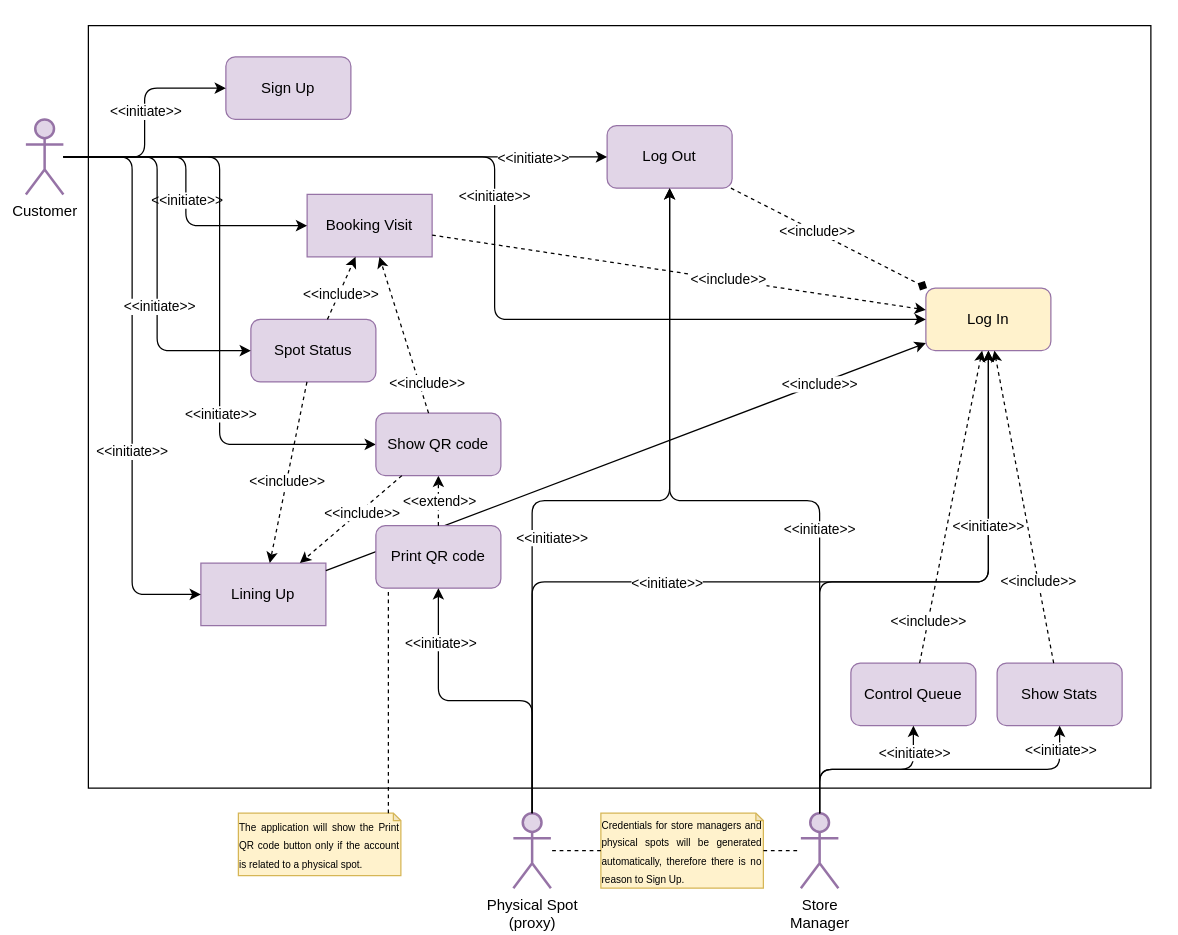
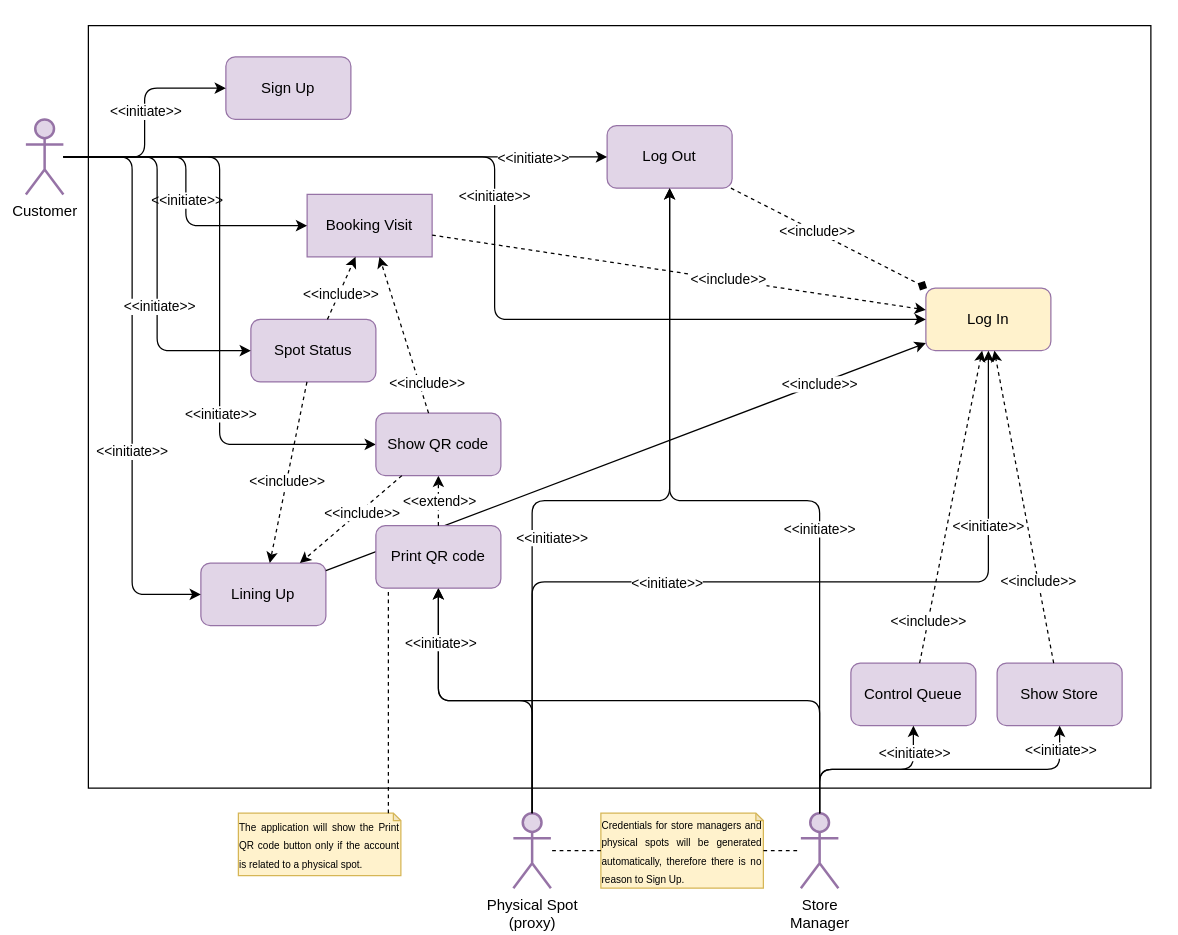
  <mxCell id="0" />
  <mxCell id="1" parent="0" />
  <mxCell id="2" value="Customer" style="shape=umlActor;verticalLabelPosition=bottom;verticalAlign=top;html=1;outlineConnect=0;strokeWidth=2;fillColor=#e1d5e7;strokeColor=#9673a6;" parent="1" vertex="1"><mxGeometry x="20" y="95" width="30" height="60" as="geometry" /></mxCell>
  <mxCell id="3" value="&lt;span style=&quot;font-size: 11px ; background-color: rgb(255 , 255 , 255)&quot;&gt;&lt;br&gt;&lt;/span&gt;" style="whiteSpace=wrap;html=1;" parent="1" vertex="1"><mxGeometry x="70" y="20" width="850" height="610" as="geometry" /></mxCell>
- <mxCell id="4" value="Lining Up" style="whiteSpace=wrap;html=1;fillColor=#e1d5e7;strokeColor=#9673a6;shadow=0;sketch=0;rounded=0;" parent="1" vertex="1"><mxGeometry x="160" y="450" width="100" height="50" as="geometry" /></mxCell>
+ <mxCell id="4" value="Lining Up" style="rounded=1;whiteSpace=wrap;html=1;fillColor=#e1d5e7;strokeColor=#9673a6;rounded=1;shadow=0;sketch=0;" parent="1" vertex="1"><mxGeometry x="160" y="450" width="100" height="50" as="geometry" /></mxCell>
  <mxCell id="5" value="Booking Visit" style="whiteSpace=wrap;html=1;fillColor=#e1d5e7;strokeColor=#9673a6;shadow=0;sketch=0;rounded=0;" parent="1" vertex="1"><mxGeometry x="245" y="155" width="100" height="50" as="geometry" /></mxCell>
  <mxCell id="6" value="Sign Up" style="rounded=1;whiteSpace=wrap;html=1;fillColor=#e1d5e7;strokeColor=#9673a6;shadow=0;sketch=0;" parent="1" vertex="1"><mxGeometry x="180" y="45" width="100" height="50" as="geometry" /></mxCell>
  <mxCell id="7" value="Log In" style="rounded=1;whiteSpace=wrap;html=1;fillColor=#fff2cc;strokeColor=#9673a6;rounded=1;shadow=0;sketch=0;" parent="1" vertex="1"><mxGeometry x="740" y="230" width="100" height="50" as="geometry" /></mxCell>
  <mxCell id="8" value="Log Out" style="rounded=1;whiteSpace=wrap;html=1;fillColor=#e1d5e7;strokeColor=#9673a6;rounded=1;shadow=0;sketch=0;" parent="1" vertex="1"><mxGeometry x="485" y="100" width="100" height="50" as="geometry" /></mxCell>
  <mxCell id="9" value="Spot Status" style="rounded=1;whiteSpace=wrap;html=1;fillColor=#e1d5e7;strokeColor=#9673a6;rounded=1;shadow=0;sketch=0;" parent="1" vertex="1"><mxGeometry x="200" y="255" width="100" height="50" as="geometry" /></mxCell>
  <mxCell id="10" value="" style="endArrow=classic;html=1;edgeStyle=elbowEdgeStyle;" parent="1" source="2" target="4" edge="1"><mxGeometry width="50" height="50" relative="1" as="geometry"><mxPoint x="258" y="452" as="sourcePoint" /><mxPoint x="308" y="402" as="targetPoint" /></mxGeometry></mxCell>
  <mxCell id="11" value="&lt;br&gt;" style="edgeLabel;html=1;align=center;verticalAlign=middle;resizable=0;points=[];" parent="10" vertex="1" connectable="0"><mxGeometry x="0.075" relative="1" as="geometry"><mxPoint as="offset" /></mxGeometry></mxCell>
  <mxCell id="12" value="&amp;lt;&amp;lt;initiate&amp;gt;&amp;gt;" style="edgeLabel;html=1;align=center;verticalAlign=middle;resizable=0;points=[];" vertex="1" connectable="0" parent="10"><mxGeometry x="0.261" y="-1" relative="1" as="geometry"><mxPoint as="offset" /></mxGeometry></mxCell>
  <mxCell id="13" value="" style="endArrow=classic;html=1;edgeStyle=elbowEdgeStyle;" parent="1" source="2" target="5" edge="1"><mxGeometry width="50" height="50" relative="1" as="geometry"><mxPoint x="258" y="452" as="sourcePoint" /><mxPoint x="308" y="402" as="targetPoint" /></mxGeometry></mxCell>
  <mxCell id="14" value="&amp;lt;&amp;lt;initiate&amp;gt;&amp;gt;" style="edgeLabel;html=1;align=center;verticalAlign=middle;resizable=0;points=[];" vertex="1" connectable="0" parent="13"><mxGeometry x="0.056" relative="1" as="geometry"><mxPoint as="offset" /></mxGeometry></mxCell>
  <mxCell id="15" value="" style="endArrow=classic;html=1;edgeStyle=elbowEdgeStyle;" parent="1" source="2" target="6" edge="1"><mxGeometry width="50" height="50" relative="1" as="geometry"><mxPoint x="258" y="452" as="sourcePoint" /><mxPoint x="308" y="402" as="targetPoint" /></mxGeometry></mxCell>
  <mxCell id="16" value="&amp;lt;&amp;lt;initiate&amp;gt;&amp;gt;" style="edgeLabel;html=1;align=center;verticalAlign=middle;resizable=0;points=[];" vertex="1" connectable="0" parent="15"><mxGeometry x="0.103" relative="1" as="geometry"><mxPoint as="offset" /></mxGeometry></mxCell>
  <mxCell id="17" value="" style="endArrow=classic;html=1;edgeStyle=elbowEdgeStyle;" parent="1" source="2" target="7" edge="1"><mxGeometry width="50" height="50" relative="1" as="geometry"><mxPoint x="258" y="452" as="sourcePoint" /><mxPoint x="138" y="402" as="targetPoint" /></mxGeometry></mxCell>
  <mxCell id="18" value="&amp;lt;&amp;lt;initiate&amp;gt;&amp;gt;" style="edgeLabel;html=1;align=center;verticalAlign=middle;resizable=0;points=[];" vertex="1" connectable="0" parent="17"><mxGeometry x="-0.16" y="-31" relative="1" as="geometry"><mxPoint as="offset" /></mxGeometry></mxCell>
  <mxCell id="19" value="" style="endArrow=classic;html=1;edgeStyle=elbowEdgeStyle;" parent="1" source="2" target="8" edge="1"><mxGeometry width="50" height="50" relative="1" as="geometry"><mxPoint x="258" y="452" as="sourcePoint" /><mxPoint x="308" y="402" as="targetPoint" /></mxGeometry></mxCell>
  <mxCell id="20" value="&amp;lt;&amp;lt;initiate&amp;gt;&amp;gt;" style="edgeLabel;html=1;align=center;verticalAlign=middle;resizable=0;points=[];" vertex="1" connectable="0" parent="19"><mxGeometry x="0.7" y="-1" relative="1" as="geometry"><mxPoint x="5.33" y="-1" as="offset" /></mxGeometry></mxCell>
  <mxCell id="21" value="" style="endArrow=classic;html=1;dashed=0;" parent="1" source="4" target="7" edge="1"><mxGeometry width="50" height="50" relative="1" as="geometry"><mxPoint x="454.865" y="437.023" as="sourcePoint" /><mxPoint x="661.148" y="326.988" as="targetPoint" /></mxGeometry></mxCell>
  <mxCell id="22" value="&amp;lt;&amp;lt;include&amp;gt;&amp;gt;" style="edgeLabel;html=1;align=center;verticalAlign=middle;resizable=0;points=[];" vertex="1" connectable="0" parent="21"><mxGeometry x="0.643" relative="1" as="geometry"><mxPoint as="offset" /></mxGeometry></mxCell>
  <mxCell id="23" value="" style="endArrow=classic;html=1;dashed=1;jumpStyle=none;" parent="1" source="5" target="7" edge="1"><mxGeometry width="50" height="50" relative="1" as="geometry"><mxPoint x="418.214" y="422.584" as="sourcePoint" /><mxPoint x="441.841" y="331.422" as="targetPoint" /></mxGeometry></mxCell>
  <mxCell id="24" value="&amp;lt;&amp;lt;include&amp;gt;&amp;gt;" style="edgeLabel;html=1;align=center;verticalAlign=middle;resizable=0;points=[];" vertex="1" connectable="0" parent="23"><mxGeometry x="0.196" y="1" relative="1" as="geometry"><mxPoint as="offset" /></mxGeometry></mxCell>
  <mxCell id="25" value="" style="endArrow=diamond;html=1;dashed=1;" parent="1" source="8" target="7" edge="1"><mxGeometry width="50" height="50" relative="1" as="geometry"><mxPoint x="357.722" y="428.152" as="sourcePoint" /><mxPoint x="468.276" y="420.833" as="targetPoint" /></mxGeometry></mxCell>
  <mxCell id="26" value="&amp;lt;&amp;lt;include&amp;gt;&amp;gt;" style="edgeLabel;html=1;align=center;verticalAlign=middle;resizable=0;points=[];" vertex="1" connectable="0" parent="25"><mxGeometry x="-0.13" relative="1" as="geometry"><mxPoint as="offset" /></mxGeometry></mxCell>
  <mxCell id="27" value="Physical Spot&lt;br&gt;(proxy)" style="shape=umlActor;verticalLabelPosition=bottom;verticalAlign=top;html=1;outlineConnect=0;strokeWidth=2;fillColor=#e1d5e7;strokeColor=#9673a6;" vertex="1" parent="1"><mxGeometry x="410" y="650" width="30" height="60" as="geometry" /></mxCell>
  <mxCell id="28" value="Store&lt;br&gt;Manager" style="shape=umlActor;verticalLabelPosition=bottom;verticalAlign=top;html=1;outlineConnect=0;strokeWidth=2;fillColor=#e1d5e7;strokeColor=#9673a6;" vertex="1" parent="1"><mxGeometry x="640" y="650" width="30" height="60" as="geometry" /></mxCell>
  <mxCell id="29" value="" style="endArrow=classic;html=1;edgeStyle=elbowEdgeStyle;elbow=vertical;" edge="1" parent="1" source="28" target="8"><mxGeometry width="50" height="50" relative="1" as="geometry"><mxPoint x="84" y="115" as="sourcePoint" /><mxPoint x="264" y="115" as="targetPoint" /></mxGeometry></mxCell>
  <mxCell id="30" value="&amp;lt;&amp;lt;initiate&amp;gt;&amp;gt;" style="edgeLabel;html=1;align=center;verticalAlign=middle;resizable=0;points=[];" vertex="1" connectable="0" parent="29"><mxGeometry x="-0.263" y="1" relative="1" as="geometry"><mxPoint as="offset" /></mxGeometry></mxCell>
- <mxCell id="31" value="" style="endArrow=classic;html=1;edgeStyle=elbowEdgeStyle;elbow=vertical;" edge="1" parent="1" source="28" target="7"><mxGeometry width="50" height="50" relative="1" as="geometry"><mxPoint x="94" y="125" as="sourcePoint" /><mxPoint x="274" y="125" as="targetPoint" /></mxGeometry></mxCell>
+ <mxCell id="31" value="" style="endArrow=classic;html=1;edgeStyle=elbowEdgeStyle;elbow=vertical;" edge="1" parent="1" source="28" target="39"><mxGeometry width="50" height="50" relative="1" as="geometry"><mxPoint x="94" y="125" as="sourcePoint" /><mxPoint x="274" y="125" as="targetPoint" /></mxGeometry></mxCell>
  <mxCell id="32" value="" style="endArrow=classic;html=1;edgeStyle=elbowEdgeStyle;elbow=vertical;" edge="1" parent="1" source="27" target="7"><mxGeometry width="50" height="50" relative="1" as="geometry"><mxPoint x="104" y="135" as="sourcePoint" /><mxPoint x="284" y="135" as="targetPoint" /></mxGeometry></mxCell>
  <mxCell id="33" value="&amp;lt;&amp;lt;initiate&amp;gt;&amp;gt;" style="edgeLabel;html=1;align=center;verticalAlign=middle;resizable=0;points=[];" vertex="1" connectable="0" parent="32"><mxGeometry x="-0.497" y="-107" relative="1" as="geometry"><mxPoint x="107" y="-107" as="offset" /></mxGeometry></mxCell>
  <mxCell id="34" value="&amp;lt;&amp;lt;initiate&amp;gt;&amp;gt;" style="edgeLabel;html=1;align=center;verticalAlign=middle;resizable=0;points=[];" vertex="1" connectable="0" parent="32"><mxGeometry x="0.62" y="1" relative="1" as="geometry"><mxPoint as="offset" /></mxGeometry></mxCell>
  <mxCell id="35" value="" style="endArrow=classic;html=1;edgeStyle=elbowEdgeStyle;elbow=vertical;" edge="1" parent="1" source="27" target="8"><mxGeometry width="50" height="50" relative="1" as="geometry"><mxPoint x="114" y="145" as="sourcePoint" /><mxPoint x="294" y="145" as="targetPoint" /></mxGeometry></mxCell>
  <mxCell id="36" value="&amp;lt;&amp;lt;initiate&amp;gt;&amp;gt;" style="edgeLabel;html=1;align=center;verticalAlign=middle;resizable=0;points=[];" vertex="1" connectable="0" parent="35"><mxGeometry x="-0.275" relative="1" as="geometry"><mxPoint x="15" as="offset" /></mxGeometry></mxCell>
  <mxCell id="37" value="&lt;div style=&quot;text-align: justify&quot;&gt;&lt;font style=&quot;font-size: 8px ; line-height: 120%&quot;&gt;Credentials for store managers and physical spots will be generated automatically, therefore there is no reason to Sign Up.&lt;/font&gt;&lt;/div&gt;" style="shape=note;whiteSpace=wrap;html=1;backgroundOutline=1;darkOpacity=0.05;fillColor=#fff2cc;strokeColor=#d6b656;size=6;" vertex="1" parent="1"><mxGeometry x="480" y="650" width="130" height="60" as="geometry" /></mxCell>
  <mxCell id="38" value="" style="endArrow=none;html=1;dashed=1;endFill=0;edgeStyle=elbowEdgeStyle;" edge="1" parent="1" source="37" target="28"><mxGeometry width="50" height="50" relative="1" as="geometry"><mxPoint x="490" y="330" as="sourcePoint" /><mxPoint x="540" y="280" as="targetPoint" /></mxGeometry></mxCell>
  <mxCell id="39" value="Print QR code" style="rounded=1;whiteSpace=wrap;html=1;fillColor=#e1d5e7;strokeColor=#9673a6;rounded=1;shadow=0;sketch=0;" vertex="1" parent="1"><mxGeometry x="300" y="420" width="100" height="50" as="geometry" /></mxCell>
  <mxCell id="40" value="" style="endArrow=classic;html=1;dashed=1;edgeStyle=elbowEdgeStyle;" edge="1" parent="1" source="39" target="58"><mxGeometry width="50" height="50" relative="1" as="geometry"><mxPoint x="708" y="370" as="sourcePoint" /><mxPoint x="672" y="572" as="targetPoint" /></mxGeometry></mxCell>
  <mxCell id="41" value="&amp;lt;&amp;lt;extend&amp;gt;&amp;gt;" style="edgeLabel;html=1;align=center;verticalAlign=middle;resizable=0;points=[];" vertex="1" connectable="0" parent="40"><mxGeometry y="7" relative="1" as="geometry"><mxPoint x="7" as="offset" /></mxGeometry></mxCell>
  <mxCell id="42" value="&lt;div style=&quot;text-align: justify&quot;&gt;&lt;span style=&quot;font-size: 8px&quot;&gt;The application will show the Print QR code button only if the account is related to a physical spot.&lt;/span&gt;&lt;/div&gt;" style="shape=note;whiteSpace=wrap;html=1;backgroundOutline=1;darkOpacity=0.05;fillColor=#fff2cc;strokeColor=#d6b656;size=6;" vertex="1" parent="1"><mxGeometry x="190" y="650" width="130" height="50" as="geometry" /></mxCell>
  <mxCell id="43" value="" style="endArrow=none;html=1;edgeStyle=elbowEdgeStyle;dashed=1;endFill=0;" edge="1" parent="1" source="42" target="39"><mxGeometry width="50" height="50" relative="1" as="geometry"><mxPoint x="910" y="190" as="sourcePoint" /><mxPoint x="880" y="324" as="targetPoint" /></mxGeometry></mxCell>
- <mxCell id="44" value="Show Stats" style="rounded=1;whiteSpace=wrap;html=1;fillColor=#e1d5e7;strokeColor=#9673a6;shadow=0;sketch=0;" vertex="1" parent="1"><mxGeometry x="797" y="530" width="100" height="50" as="geometry" /></mxCell>
+ <mxCell id="44" value="Show Store" style="rounded=1;whiteSpace=wrap;html=1;fillColor=#e1d5e7;strokeColor=#9673a6;shadow=0;sketch=0;" vertex="1" parent="1"><mxGeometry x="797" y="530" width="100" height="50" as="geometry" /></mxCell>
  <mxCell id="45" value="Control Queue" style="rounded=1;whiteSpace=wrap;html=1;fillColor=#e1d5e7;strokeColor=#9673a6;shadow=0;sketch=0;" vertex="1" parent="1"><mxGeometry x="680" y="530" width="100" height="50" as="geometry" /></mxCell>
  <mxCell id="46" value="" style="endArrow=classic;html=1;edgeStyle=elbowEdgeStyle;elbow=vertical;" edge="1" parent="1" source="28" target="44"><mxGeometry width="50" height="50" relative="1" as="geometry"><mxPoint x="840" y="50" as="sourcePoint" /><mxPoint x="364" y="215" as="targetPoint" /></mxGeometry></mxCell>
  <mxCell id="47" value="&amp;lt;&amp;lt;initiate&amp;gt;&amp;gt;" style="edgeLabel;html=1;align=center;verticalAlign=middle;resizable=0;points=[];" vertex="1" connectable="0" parent="46"><mxGeometry x="0.852" relative="1" as="geometry"><mxPoint as="offset" /></mxGeometry></mxCell>
  <mxCell id="48" value="" style="endArrow=classic;html=1;edgeStyle=elbowEdgeStyle;elbow=vertical;" edge="1" parent="1" source="28" target="45"><mxGeometry width="50" height="50" relative="1" as="geometry"><mxPoint x="840" y="50" as="sourcePoint" /><mxPoint x="500" y="50" as="targetPoint" /></mxGeometry></mxCell>
  <mxCell id="49" value="&amp;lt;&amp;lt;initiate&amp;gt;&amp;gt;" style="edgeLabel;html=1;align=center;verticalAlign=middle;resizable=0;points=[];" vertex="1" connectable="0" parent="48"><mxGeometry x="0.71" relative="1" as="geometry"><mxPoint as="offset" /></mxGeometry></mxCell>
  <mxCell id="50" value="" style="endArrow=classic;html=1;dashed=1;" edge="1" parent="1" source="45" target="7"><mxGeometry width="50" height="50" relative="1" as="geometry"><mxPoint x="364" y="215" as="sourcePoint" /><mxPoint x="450" y="285" as="targetPoint" /></mxGeometry></mxCell>
  <mxCell id="51" value="&amp;lt;&amp;lt;include&amp;gt;&amp;gt;" style="edgeLabel;html=1;align=center;verticalAlign=middle;resizable=0;points=[];" vertex="1" connectable="0" parent="50"><mxGeometry x="-0.736" relative="1" as="geometry"><mxPoint as="offset" /></mxGeometry></mxCell>
  <mxCell id="52" value="" style="endArrow=classic;html=1;dashed=1;" edge="1" parent="1" source="44" target="7"><mxGeometry width="50" height="50" relative="1" as="geometry"><mxPoint x="479.6" y="180" as="sourcePoint" /><mxPoint x="479.6" y="260" as="targetPoint" /></mxGeometry></mxCell>
  <mxCell id="53" value="&amp;lt;&amp;lt;include&amp;gt;&amp;gt;" style="edgeLabel;html=1;align=center;verticalAlign=middle;resizable=0;points=[];" vertex="1" connectable="0" parent="52"><mxGeometry x="-0.477" relative="1" as="geometry"><mxPoint as="offset" /></mxGeometry></mxCell>
  <mxCell id="54" value="" style="endArrow=classic;html=1;edgeStyle=elbowEdgeStyle;" edge="1" parent="1" source="2" target="9"><mxGeometry width="50" height="50" relative="1" as="geometry"><mxPoint x="84" y="315" as="sourcePoint" /><mxPoint x="250" y="537" as="targetPoint" /></mxGeometry></mxCell>
  <mxCell id="55" value="&amp;lt;&amp;lt;initiate&amp;gt;&amp;gt;" style="edgeLabel;html=1;align=center;verticalAlign=middle;resizable=0;points=[];" vertex="1" connectable="0" parent="54"><mxGeometry x="0.27" y="1" relative="1" as="geometry"><mxPoint as="offset" /></mxGeometry></mxCell>
  <mxCell id="56" value="" style="endArrow=classic;html=1;edgeStyle=elbowEdgeStyle;" edge="1" parent="1" source="2" target="58"><mxGeometry width="50" height="50" relative="1" as="geometry"><mxPoint x="84" y="315" as="sourcePoint" /><mxPoint x="250" y="435" as="targetPoint" /></mxGeometry></mxCell>
  <mxCell id="57" value="&amp;lt;&amp;lt;initiate&amp;gt;&amp;gt;" style="edgeLabel;html=1;align=center;verticalAlign=middle;resizable=0;points=[];" vertex="1" connectable="0" parent="56"><mxGeometry x="0.374" relative="1" as="geometry"><mxPoint as="offset" /></mxGeometry></mxCell>
  <mxCell id="58" value="Show QR code" style="rounded=1;whiteSpace=wrap;html=1;fillColor=#e1d5e7;strokeColor=#9673a6;rounded=1;shadow=0;sketch=0;" parent="1" vertex="1"><mxGeometry x="300" y="330" width="100" height="50" as="geometry" /></mxCell>
  <mxCell id="59" value="" style="endArrow=classic;html=1;dashed=1;" edge="1" parent="1" source="9" target="5"><mxGeometry width="50" height="50" relative="1" as="geometry"><mxPoint x="280.2" y="430" as="sourcePoint" /><mxPoint x="280.2" y="365" as="targetPoint" /></mxGeometry></mxCell>
  <mxCell id="60" value="&amp;lt;&amp;lt;include&amp;gt;&amp;gt;" style="edgeLabel;html=1;align=center;verticalAlign=middle;resizable=0;points=[];" vertex="1" connectable="0" parent="59"><mxGeometry x="-0.15" y="-1" relative="1" as="geometry"><mxPoint as="offset" /></mxGeometry></mxCell>
  <mxCell id="61" value="" style="endArrow=classic;html=1;dashed=1;" edge="1" parent="1" source="9" target="4"><mxGeometry width="50" height="50" relative="1" as="geometry"><mxPoint x="280.2" y="240" as="sourcePoint" /><mxPoint x="280.2" y="200" as="targetPoint" /></mxGeometry></mxCell>
  <mxCell id="62" value="&amp;lt;&amp;lt;include&amp;gt;&amp;gt;" style="edgeLabel;html=1;align=center;verticalAlign=middle;resizable=0;points=[];" vertex="1" connectable="0" parent="61"><mxGeometry x="0.096" relative="1" as="geometry"><mxPoint as="offset" /></mxGeometry></mxCell>
  <mxCell id="63" value="" style="endArrow=classic;html=1;edgeStyle=elbowEdgeStyle;elbow=vertical;" edge="1" parent="1" source="27" target="39"><mxGeometry width="50" height="50" relative="1" as="geometry"><mxPoint x="465" y="660" as="sourcePoint" /><mxPoint x="320" y="580" as="targetPoint" /></mxGeometry></mxCell>
  <mxCell id="64" value="&amp;lt;&amp;lt;initiate&amp;gt;&amp;gt;" style="edgeLabel;html=1;align=center;verticalAlign=middle;resizable=0;points=[];" vertex="1" connectable="0" parent="63"><mxGeometry x="0.665" y="-1" relative="1" as="geometry"><mxPoint as="offset" /></mxGeometry></mxCell>
  <mxCell id="65" value="" style="endArrow=none;html=1;dashed=1;endFill=0;edgeStyle=elbowEdgeStyle;" edge="1" parent="1" source="37" target="27"><mxGeometry width="50" height="50" relative="1" as="geometry"><mxPoint x="40" y="-20" as="sourcePoint" /><mxPoint x="450" y="-20" as="targetPoint" /></mxGeometry></mxCell>
  <mxCell id="66" value="" style="endArrow=classic;html=1;dashed=1;" edge="1" parent="1" source="58" target="5"><mxGeometry width="50" height="50" relative="1" as="geometry"><mxPoint x="280.2" y="240" as="sourcePoint" /><mxPoint x="280.2" y="200" as="targetPoint" /></mxGeometry></mxCell>
  <mxCell id="67" value="&amp;lt;&amp;lt;include&amp;gt;&amp;gt;" style="edgeLabel;html=1;align=center;verticalAlign=middle;resizable=0;points=[];" vertex="1" connectable="0" parent="66"><mxGeometry x="-0.064" y="-1" relative="1" as="geometry"><mxPoint x="15.29" y="33.81" as="offset" /></mxGeometry></mxCell>
  <mxCell id="68" value="" style="endArrow=classic;html=1;dashed=1;" edge="1" parent="1" source="58" target="4"><mxGeometry width="50" height="50" relative="1" as="geometry"><mxPoint x="280.2" y="315" as="sourcePoint" /><mxPoint x="280.2" y="200" as="targetPoint" /></mxGeometry></mxCell>
  <mxCell id="69" value="&amp;lt;&amp;lt;include&amp;gt;&amp;gt;" style="edgeLabel;html=1;align=center;verticalAlign=middle;resizable=0;points=[];" vertex="1" connectable="0" parent="68"><mxGeometry x="-0.177" y="1" relative="1" as="geometry"><mxPoint as="offset" /></mxGeometry></mxCell>
